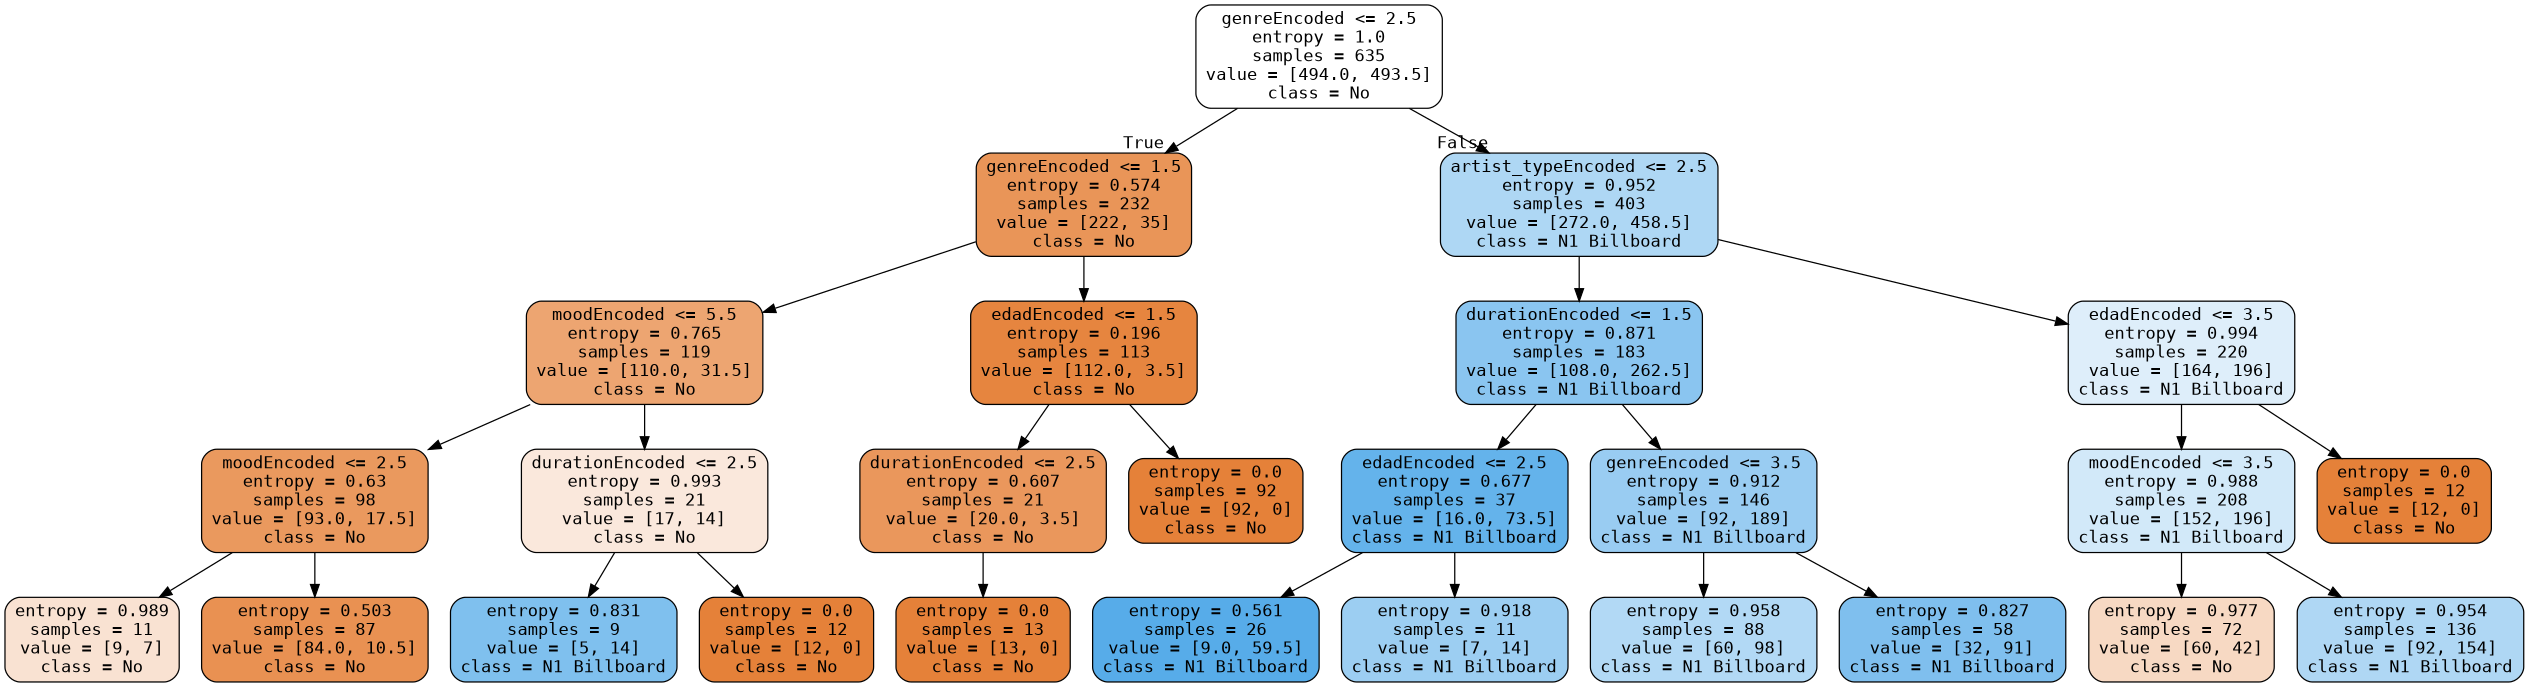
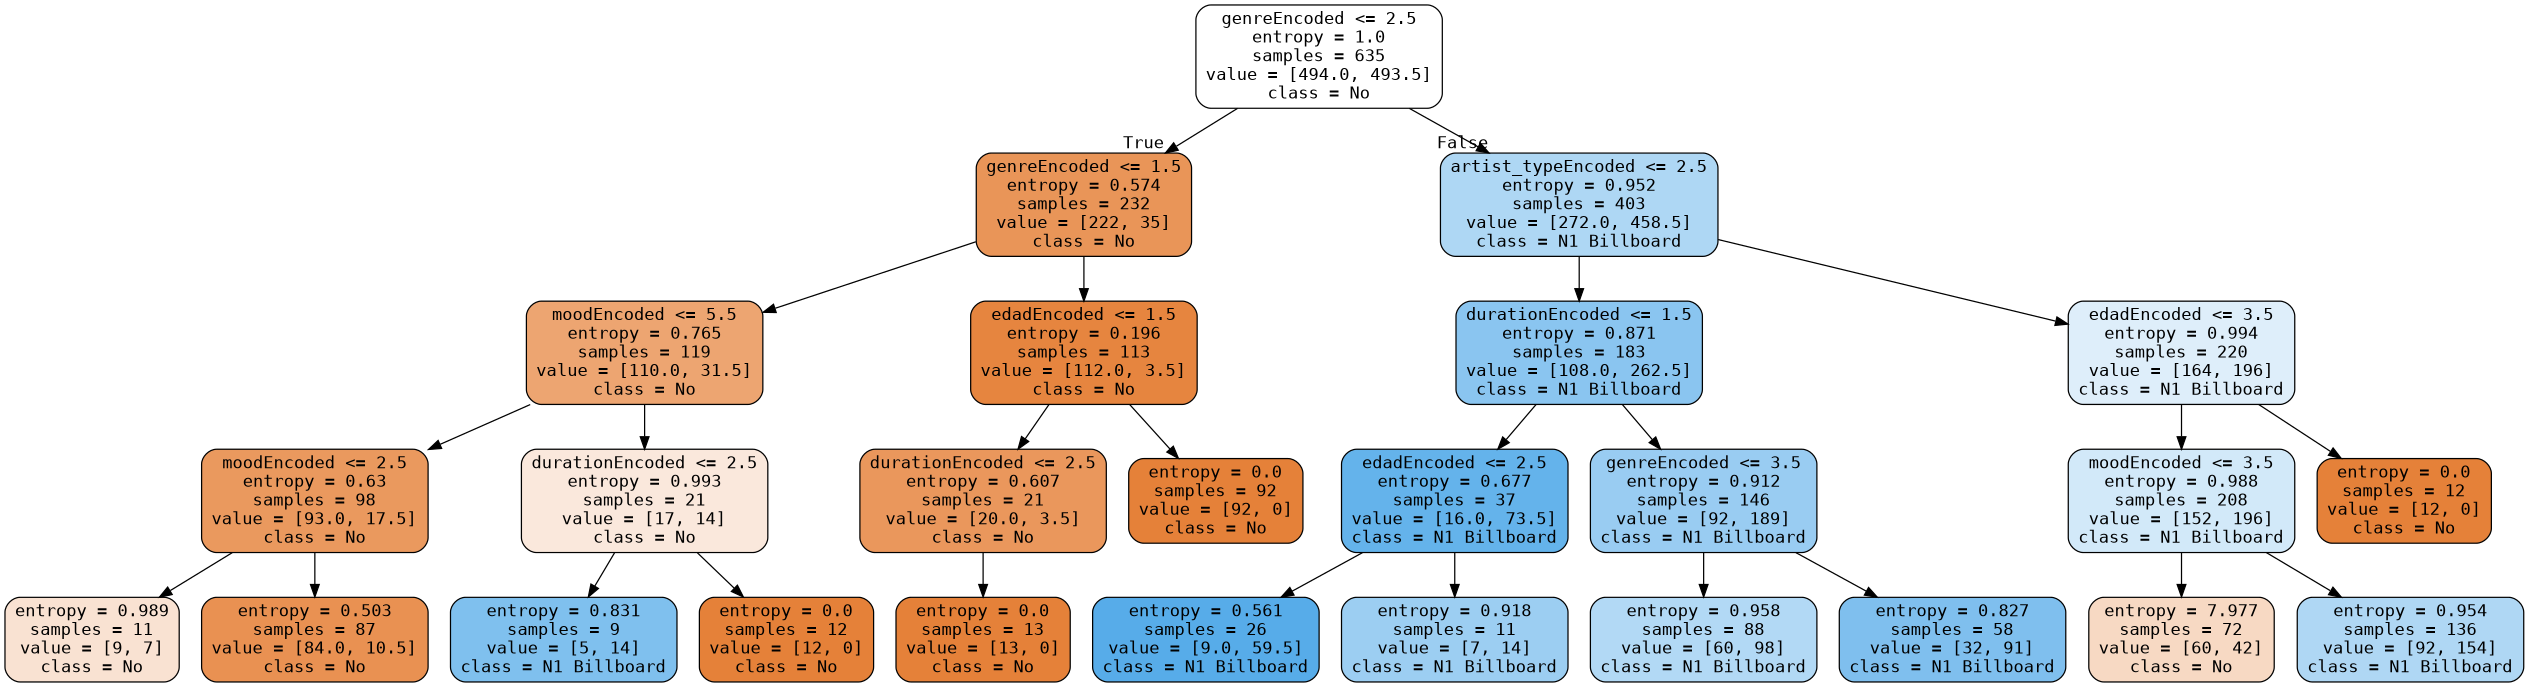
  digraph {
    fontname="DejaVu Sans Mono"
    node [color=black fillcolor="#e58139ff" fontname="DejaVu Sans Mono" shape=box style="filled, rounded"]
    edge [fontname="DejaVu Sans Mono"]
    n1 [fillcolor="#e5813900" label="genreEncoded <= 2.5\nentropy = 1.0\nsamples = 635\nvalue = [494.0, 493.5]\nclass = No"]
    n2 [fillcolor="#e58139d7" label="genreEncoded <= 1.5\nentropy = 0.574\nsamples = 232\nvalue = [222, 35]\nclass = No"]
    n3 [fillcolor="#399de568" label="artist_typeEncoded <= 2.5\nentropy = 0.952\nsamples = 403\nvalue = [272.0, 458.5]\nclass = N1 Billboard"]
    n4 [fillcolor="#e58139b6" label="moodEncoded <= 5.5\nentropy = 0.765\nsamples = 119\nvalue = [110.0, 31.5]\nclass = No"]
    n5 [fillcolor="#e58139f7" label="edadEncoded <= 1.5\nentropy = 0.196\nsamples = 113\nvalue = [112.0, 3.5]\nclass = No"]
    n6 [fillcolor="#399de596" label="durationEncoded <= 1.5\nentropy = 0.871\nsamples = 183\nvalue = [108.0, 262.5]\nclass = N1 Billboard"]
    n7 [fillcolor="#399de52a" label="edadEncoded <= 3.5\nentropy = 0.994\nsamples = 220\nvalue = [164, 196]\nclass = N1 Billboard"]
    n8 [fillcolor="#e58139cf" label="moodEncoded <= 2.5\nentropy = 0.63\nsamples = 98\nvalue = [93.0, 17.5]\nclass = No"]
    n9 [fillcolor="#e581392d" label="durationEncoded <= 2.5\nentropy = 0.993\nsamples = 21\nvalue = [17, 14]\nclass = No"]
    n10 [fillcolor="#e58139d2" label="durationEncoded <= 2.5\nentropy = 0.607\nsamples = 21\nvalue = [20.0, 3.5]\nclass = No"]
    n11 [label="entropy = 0.0\nsamples = 92\nvalue = [92, 0]\nclass = No"]
    n12 [fillcolor="#e5813939" label="entropy = 0.989\nsamples = 11\nvalue = [9, 7]\nclass = No"]
    n13 [fillcolor="#e58139df" label="entropy = 0.503\nsamples = 87\nvalue = [84.0, 10.5]\nclass = No"]
    n14 [fillcolor="#399de5a4" label="entropy = 0.831\nsamples = 9\nvalue = [5, 14]\nclass = N1 Billboard"]
    n15 [label="entropy = 0.0\nsamples = 12\nvalue = [12, 0]\nclass = No"]
    n16 [label="entropy = 0.0\nsamples = 13\nvalue = [13, 0]\nclass = No"]
    n17 [fillcolor="#399de5c7" label="edadEncoded <= 2.5\nentropy = 0.677\nsamples = 37\nvalue = [16.0, 73.5]\nclass = N1 Billboard"]
    n18 [fillcolor="#399de583" label="genreEncoded <= 3.5\nentropy = 0.912\nsamples = 146\nvalue = [92, 189]\nclass = N1 Billboard"]
    n19 [fillcolor="#399de539" label="moodEncoded <= 3.5\nentropy = 0.988\nsamples = 208\nvalue = [152, 196]\nclass = N1 Billboard"]
    n20 [label="entropy = 0.0\nsamples = 12\nvalue = [12, 0]\nclass = No"]
    n21 [fillcolor="#399de5d8" label="entropy = 0.561\nsamples = 26\nvalue = [9.0, 59.5]\nclass = N1 Billboard"]
    n22 [fillcolor="#399de57f" label="entropy = 0.918\nsamples = 11\nvalue = [7, 14]\nclass = N1 Billboard"]
    n23 [fillcolor="#399de563" label="entropy = 0.958\nsamples = 88\nvalue = [60, 98]\nclass = N1 Billboard"]
    n24 [fillcolor="#399de5a5" label="entropy = 0.827\nsamples = 58\nvalue = [32, 91]\nclass = N1 Billboard"]
-   n25 [fillcolor="#e581394d" label="entropy = 0.977\nsamples = 72\nvalue = [60, 42]\nclass = No"]
+   n25 [fillcolor="#e581394d" label="entropy = 7.977\nsamples = 72\nvalue = [60, 42]\nclass = No"]
    n26 [fillcolor="#399de567" label="entropy = 0.954\nsamples = 136\nvalue = [92, 154]\nclass = N1 Billboard"]
    n1 -> n2 [headlabel=True labelangle=45 labeldistance=2.5]
    n1 -> n3 [headlabel=False labelangle=-45 labeldistance=2.5]
    n2 -> n4
    n2 -> n5
    n3 -> n6
    n3 -> n7
    n4 -> n8
    n4 -> n9
    n5 -> n10
    n5 -> n11
    n6 -> n17
    n6 -> n18
    n7 -> n19
    n7 -> n20
    n8 -> n12
    n8 -> n13
    n9 -> n14
    n9 -> n15
    n10 -> n16
    n17 -> n21
    n17 -> n22
    n18 -> n23
    n18 -> n24
    n19 -> n25
    n19 -> n26
  }
